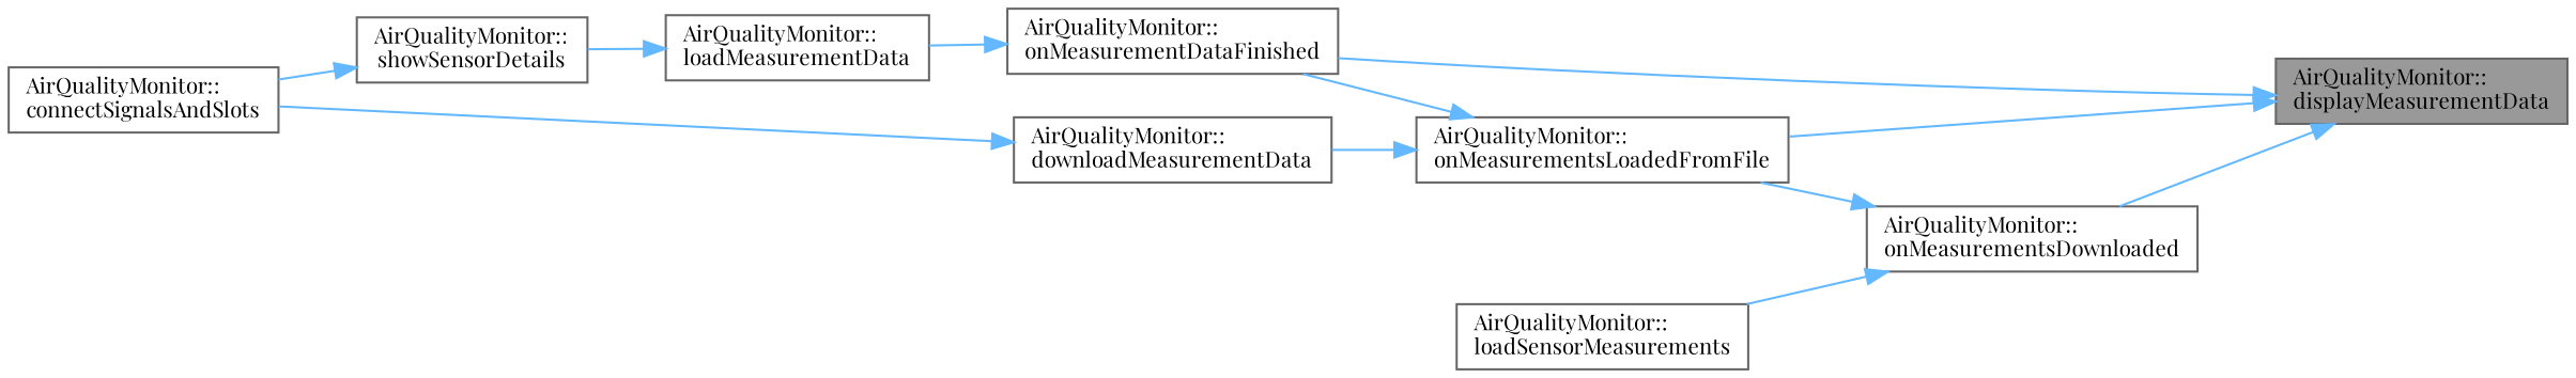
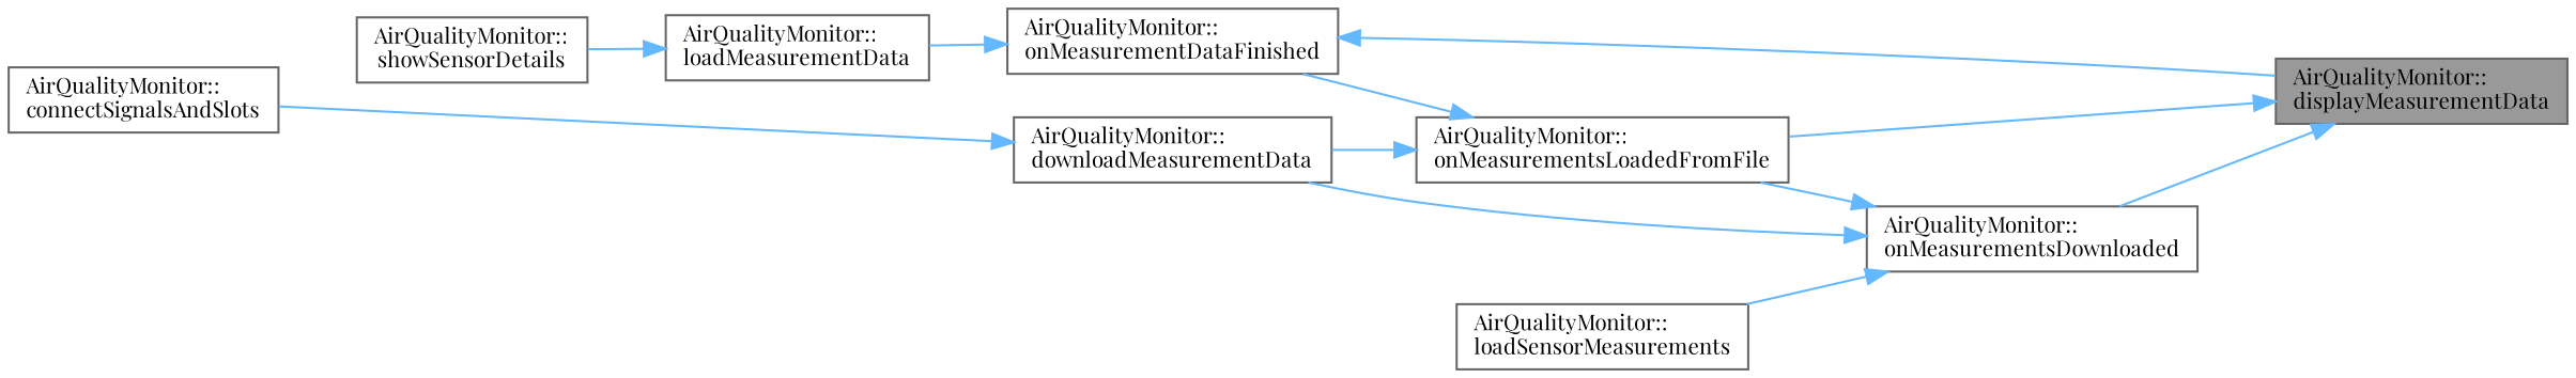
  digraph {
    fontname="Playfair Display"
    rankdir=RL
    node [color=grey40 fillcolor=white fontname="Playfair Display" fontsize=10 shape=box style=filled]
    edge [color=steelblue1 dir=back fontname="Playfair Display" fontsize=10 labelfontname=Helvetica labelfontsize=10 style=solid]
    n1 [color=gray40 fillcolor=grey60 fontcolor=black height=0.2 label="AirQualityMonitor::\ldisplayMeasurementData" width=0.4]
    n2 [height=0.2 label="AirQualityMonitor::\lonMeasurementDataFinished" width=0.4]
    n3 [height=0.2 label="AirQualityMonitor::\lonMeasurementsDownloaded" width=0.4]
    n4 [height=0.2 label="AirQualityMonitor::\lonMeasurementsLoadedFromFile" width=0.4]
    n5 [height=0.2 label="AirQualityMonitor::\lloadMeasurementData" width=0.4]
    n6 [height=0.2 label="AirQualityMonitor::\ldownloadMeasurementData" width=0.4]
    n7 [height=0.2 label="AirQualityMonitor::\lloadSensorMeasurements" width=0.4]
    n8 [height=0.2 label="AirQualityMonitor::\lshowSensorDetails" width=0.4]
    n9 [height=0.2 label="AirQualityMonitor::\lconnectSignalsAndSlots" width=0.4]
-   n1 -> n2
+   n2 -> n1
    n1 -> n3
    n1 -> n4
    n2 -> n5
    n3 -> n4
+   n3 -> n6
    n3 -> n7
    n4 -> n2
    n4 -> n6
    n5 -> n8
    n6 -> n9
-   n8 -> n9
  }
